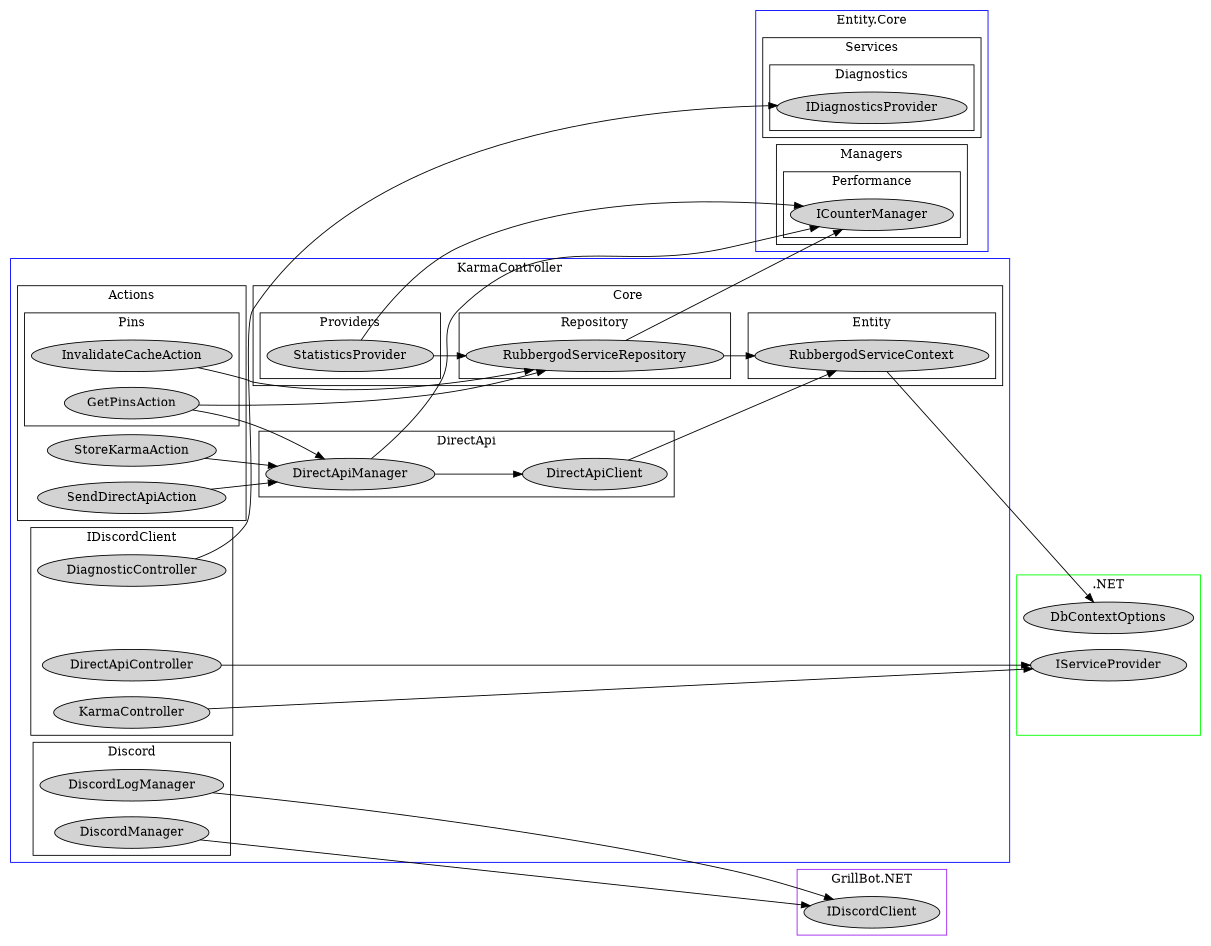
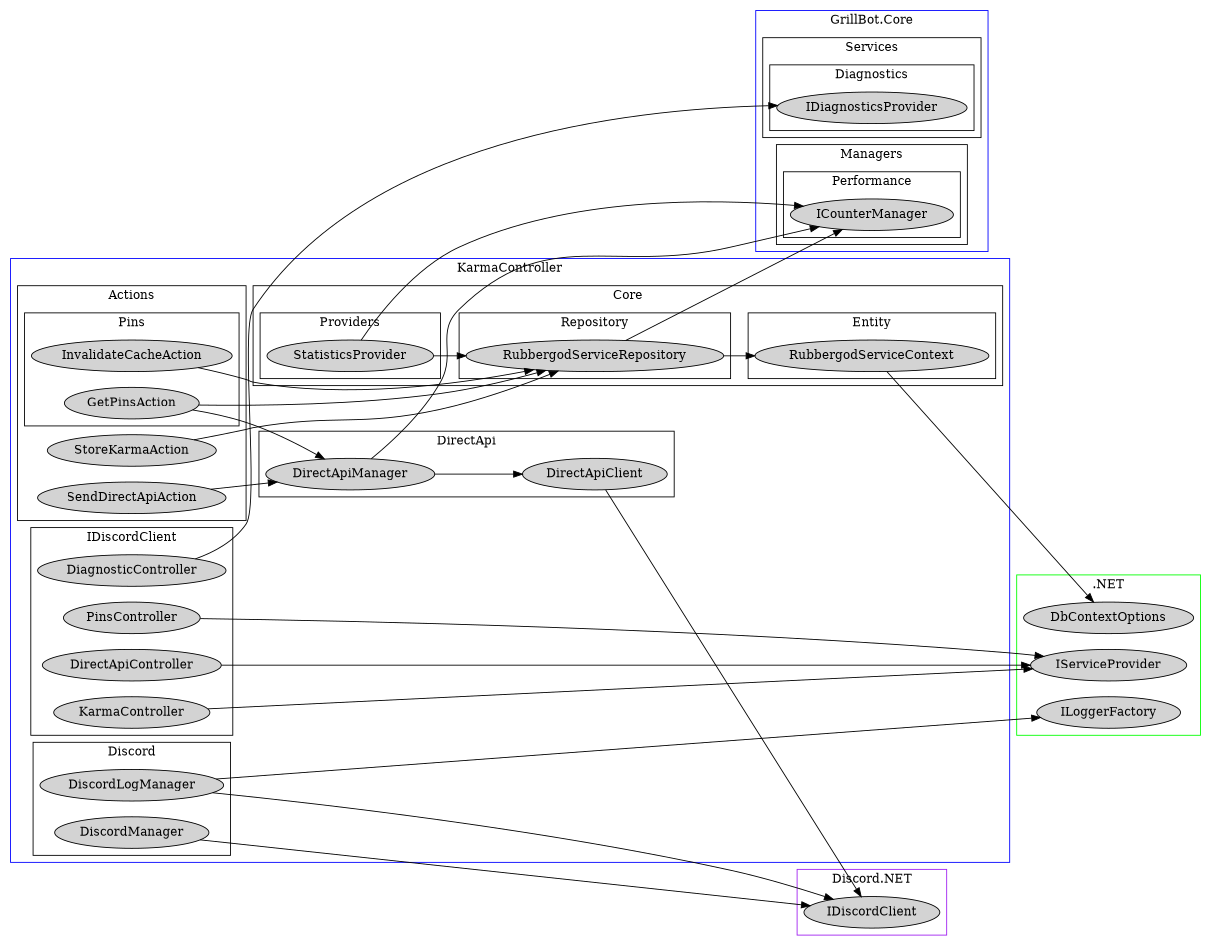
  digraph {
    rankdir=LR
    node [style=filled]
    GetPinsAction
    InvalidateCacheAction
    SendDirectApiAction
    StoreKarmaAction
    DiagnosticController
    DirectApiController
    KarmaController
+   PinsController
    RubbergodServiceContext
    StatisticsProvider
    RubbergodServiceRepository
    DirectApiClient
    DirectApiManager
    DiscordLogManager
    DiscordManager
    ICounterManager
    IDiagnosticsProvider
    IServiceProvider
    DbContextOptions
+   ILoggerFactory
    IDiscordClient
    subgraph cluster_1 {
      color=blue
      label=KarmaController
      subgraph cluster_2 {
        color=black
        label=Actions
        SendDirectApiAction
        StoreKarmaAction
        subgraph cluster_3 {
          color=black
          label=Pins
          GetPinsAction
          InvalidateCacheAction
        }
      }
      subgraph cluster_4 {
        color=black
        label=IDiscordClient
        DiagnosticController
        DirectApiController
        KarmaController
+       PinsController
      }
      subgraph cluster_5 {
        color=black
        label=Core
        subgraph cluster_6 {
          color=black
          label=Entity
          RubbergodServiceContext
        }
        subgraph cluster_7 {
          color=black
          label=Providers
          StatisticsProvider
        }
        subgraph cluster_8 {
          color=black
          label=Repository
          RubbergodServiceRepository
        }
      }
      subgraph cluster_9 {
        color=black
        label=DirectApi
        DirectApiClient
        DirectApiManager
      }
      subgraph cluster_10 {
        color=black
        label=Discord
        DiscordLogManager
        DiscordManager
      }
    }
    subgraph cluster_11 {
      color=blue
-     label="Entity.Core"
+     label="GrillBot.Core"
      subgraph cluster_12 {
        color=black
        label=Managers
        subgraph cluster_13 {
          color=black
          label=Performance
          ICounterManager
        }
      }
      subgraph cluster_14 {
        color=black
        label=Services
        subgraph cluster_15 {
          color=black
          label=Diagnostics
          IDiagnosticsProvider
        }
      }
    }
    subgraph cluster_16 {
      color=green
      label=".NET"
      IServiceProvider
      DbContextOptions
+     ILoggerFactory
    }
    subgraph cluster_17 {
      color=purple
-     label="GrillBot.NET"
+     label="Discord.NET"
      IDiscordClient
    }
    GetPinsAction -> RubbergodServiceRepository
    GetPinsAction -> DirectApiManager
    InvalidateCacheAction -> RubbergodServiceRepository
    SendDirectApiAction -> DirectApiManager
-   StoreKarmaAction -> DirectApiManager
+   StoreKarmaAction -> RubbergodServiceRepository
    DiagnosticController -> IDiagnosticsProvider
    DirectApiController -> IServiceProvider
    KarmaController -> IServiceProvider
+   PinsController -> IServiceProvider
    RubbergodServiceContext -> DbContextOptions
    StatisticsProvider -> RubbergodServiceRepository
    StatisticsProvider -> ICounterManager
    RubbergodServiceRepository -> RubbergodServiceContext
    RubbergodServiceRepository -> ICounterManager
-   DirectApiClient -> RubbergodServiceContext
+   DirectApiClient -> IDiscordClient
    DirectApiManager -> DirectApiClient
    DirectApiManager -> ICounterManager
+   DiscordLogManager -> ILoggerFactory
    DiscordLogManager -> IDiscordClient
    DiscordManager -> IDiscordClient
  }
